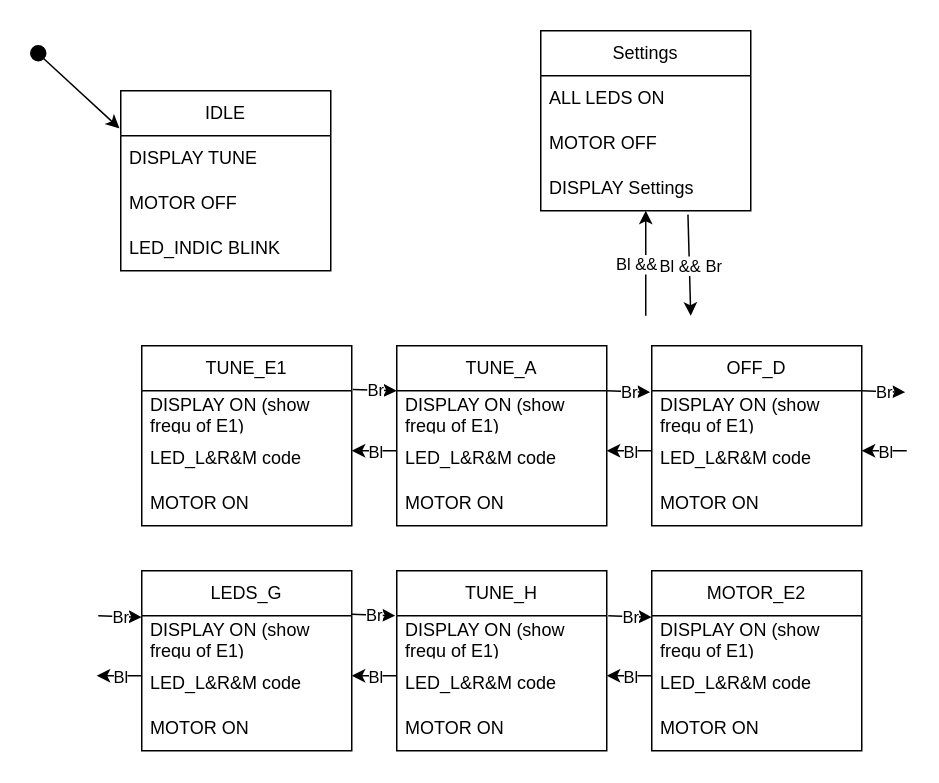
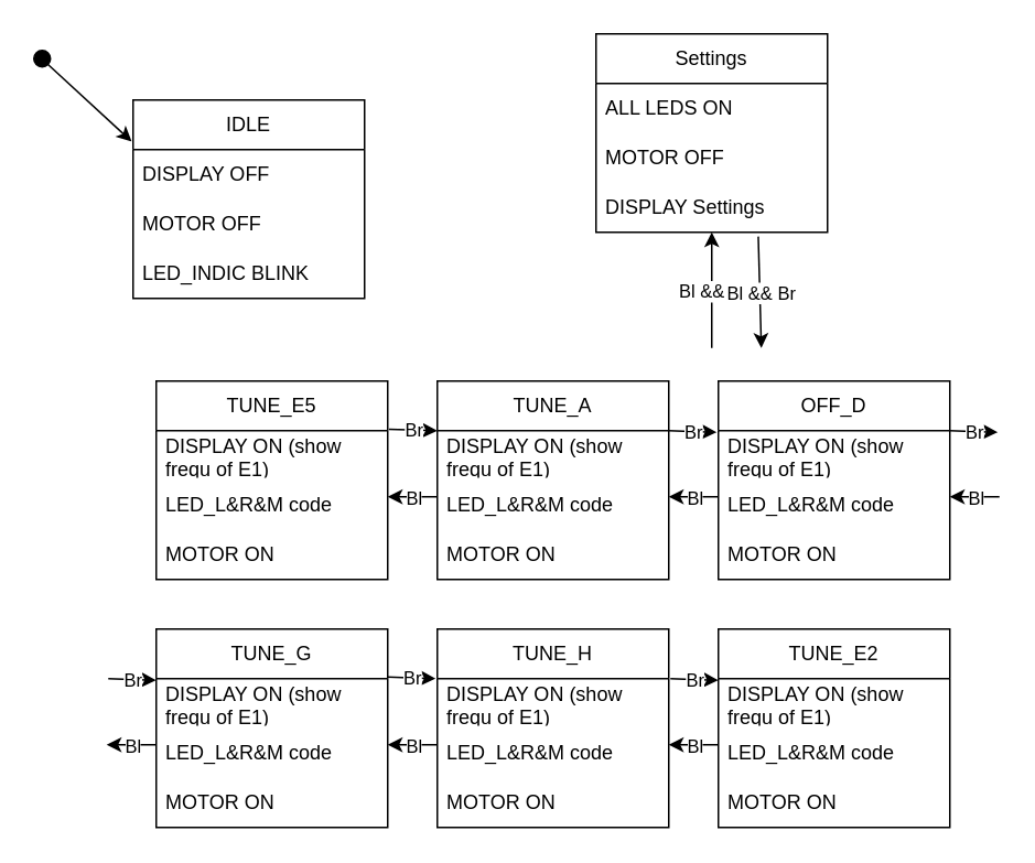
  <mxCell id="0" />
  <mxCell id="1" parent="0" />
  <mxCell id="2" value="" style="endArrow=classic;html=1;rounded=0;entryX=0;entryY=0;entryDx=0;entryDy=0;exitX=1;exitY=1;exitDx=0;exitDy=0;" edge="1" parent="1" source="3"><mxGeometry relative="1" as="geometry"><mxPoint x="40" y="50" as="sourcePoint" /><mxPoint x="79.111" y="85.048" as="targetPoint" /></mxGeometry></mxCell>
  <mxCell id="3" value="" style="ellipse;whiteSpace=wrap;html=1;fillColor=#000000;" vertex="1" parent="1"><mxGeometry x="20" y="30" width="10" height="10" as="geometry" /></mxCell>
  <mxCell id="4" value="IDLE" style="swimlane;fontStyle=0;childLayout=stackLayout;horizontal=1;startSize=30;horizontalStack=0;resizeParent=1;resizeParentMax=0;resizeLast=0;collapsible=1;marginBottom=0;whiteSpace=wrap;html=1;" vertex="1" parent="1"><mxGeometry x="80" y="60" width="140" height="120" as="geometry" /></mxCell>
- <mxCell id="5" value="DISPLAY TUNE" style="text;strokeColor=none;fillColor=none;align=left;verticalAlign=middle;spacingLeft=4;spacingRight=4;overflow=hidden;points=[[0,0.5],[1,0.5]];portConstraint=eastwest;rotatable=0;whiteSpace=wrap;html=1;" vertex="1" parent="4"><mxGeometry y="30" width="140" height="30" as="geometry" /></mxCell>
+ <mxCell id="5" value="DISPLAY OFF" style="text;strokeColor=none;fillColor=none;align=left;verticalAlign=middle;spacingLeft=4;spacingRight=4;overflow=hidden;points=[[0,0.5],[1,0.5]];portConstraint=eastwest;rotatable=0;whiteSpace=wrap;html=1;" vertex="1" parent="4"><mxGeometry y="30" width="140" height="30" as="geometry" /></mxCell>
  <mxCell id="6" value="MOTOR OFF" style="text;strokeColor=none;fillColor=none;align=left;verticalAlign=middle;spacingLeft=4;spacingRight=4;overflow=hidden;points=[[0,0.5],[1,0.5]];portConstraint=eastwest;rotatable=0;whiteSpace=wrap;html=1;" vertex="1" parent="4"><mxGeometry y="60" width="140" height="30" as="geometry" /></mxCell>
  <mxCell id="7" value="LED_INDIC BLINK" style="text;strokeColor=none;fillColor=none;align=left;verticalAlign=middle;spacingLeft=4;spacingRight=4;overflow=hidden;points=[[0,0.5],[1,0.5]];portConstraint=eastwest;rotatable=0;whiteSpace=wrap;html=1;" vertex="1" parent="4"><mxGeometry y="90" width="140" height="30" as="geometry" /></mxCell>
- <mxCell id="8" value="TUNE_E1" style="swimlane;fontStyle=0;childLayout=stackLayout;horizontal=1;startSize=30;horizontalStack=0;resizeParent=1;resizeParentMax=0;resizeLast=0;collapsible=1;marginBottom=0;whiteSpace=wrap;html=1;" vertex="1" parent="1"><mxGeometry x="94" y="230" width="140" height="120" as="geometry" /></mxCell>
+ <mxCell id="8" value="TUNE_E5" style="swimlane;fontStyle=0;childLayout=stackLayout;horizontal=1;startSize=30;horizontalStack=0;resizeParent=1;resizeParentMax=0;resizeLast=0;collapsible=1;marginBottom=0;whiteSpace=wrap;html=1;" vertex="1" parent="1"><mxGeometry x="94" y="230" width="140" height="120" as="geometry" /></mxCell>
  <mxCell id="9" value="DISPLAY ON (show frequ of E1)" style="text;strokeColor=none;fillColor=none;align=left;verticalAlign=middle;spacingLeft=4;spacingRight=4;overflow=hidden;points=[[0,0.5],[1,0.5]];portConstraint=eastwest;rotatable=0;whiteSpace=wrap;html=1;" vertex="1" parent="8"><mxGeometry y="30" width="140" height="30" as="geometry" /></mxCell>
  <mxCell id="10" value="LED_L&amp;amp;R&amp;amp;M code" style="text;strokeColor=none;fillColor=none;align=left;verticalAlign=middle;spacingLeft=4;spacingRight=4;overflow=hidden;points=[[0,0.5],[1,0.5]];portConstraint=eastwest;rotatable=0;whiteSpace=wrap;html=1;" vertex="1" parent="8"><mxGeometry y="60" width="140" height="30" as="geometry" /></mxCell>
  <mxCell id="11" value="MOTOR ON" style="text;strokeColor=none;fillColor=none;align=left;verticalAlign=middle;spacingLeft=4;spacingRight=4;overflow=hidden;points=[[0,0.5],[1,0.5]];portConstraint=eastwest;rotatable=0;whiteSpace=wrap;html=1;" vertex="1" parent="8"><mxGeometry y="90" width="140" height="30" as="geometry" /></mxCell>
  <mxCell id="12" value="TUNE_A" style="swimlane;fontStyle=0;childLayout=stackLayout;horizontal=1;startSize=30;horizontalStack=0;resizeParent=1;resizeParentMax=0;resizeLast=0;collapsible=1;marginBottom=0;whiteSpace=wrap;html=1;" vertex="1" parent="1"><mxGeometry x="264" y="230" width="140" height="120" as="geometry"><mxRectangle x="344" y="380" width="90" height="30" as="alternateBounds" /></mxGeometry></mxCell>
  <mxCell id="13" value="DISPLAY ON (show frequ of E1)" style="text;strokeColor=none;fillColor=none;align=left;verticalAlign=middle;spacingLeft=4;spacingRight=4;overflow=hidden;points=[[0,0.5],[1,0.5]];portConstraint=eastwest;rotatable=0;whiteSpace=wrap;html=1;" vertex="1" parent="12"><mxGeometry y="30" width="140" height="30" as="geometry" /></mxCell>
  <mxCell id="14" value="LED_L&amp;amp;R&amp;amp;M code" style="text;strokeColor=none;fillColor=none;align=left;verticalAlign=middle;spacingLeft=4;spacingRight=4;overflow=hidden;points=[[0,0.5],[1,0.5]];portConstraint=eastwest;rotatable=0;whiteSpace=wrap;html=1;" vertex="1" parent="12"><mxGeometry y="60" width="140" height="30" as="geometry" /></mxCell>
  <mxCell id="15" value="MOTOR ON" style="text;strokeColor=none;fillColor=none;align=left;verticalAlign=middle;spacingLeft=4;spacingRight=4;overflow=hidden;points=[[0,0.5],[1,0.5]];portConstraint=eastwest;rotatable=0;whiteSpace=wrap;html=1;" vertex="1" parent="12"><mxGeometry y="90" width="140" height="30" as="geometry" /></mxCell>
  <mxCell id="16" value="OFF_D" style="swimlane;fontStyle=0;childLayout=stackLayout;horizontal=1;startSize=30;horizontalStack=0;resizeParent=1;resizeParentMax=0;resizeLast=0;collapsible=1;marginBottom=0;whiteSpace=wrap;html=1;" vertex="1" parent="1"><mxGeometry x="434" y="230" width="140" height="120" as="geometry" /></mxCell>
  <mxCell id="17" value="DISPLAY ON (show frequ of E1)" style="text;strokeColor=none;fillColor=none;align=left;verticalAlign=middle;spacingLeft=4;spacingRight=4;overflow=hidden;points=[[0,0.5],[1,0.5]];portConstraint=eastwest;rotatable=0;whiteSpace=wrap;html=1;" vertex="1" parent="16"><mxGeometry y="30" width="140" height="30" as="geometry" /></mxCell>
  <mxCell id="18" value="LED_L&amp;amp;R&amp;amp;M code" style="text;strokeColor=none;fillColor=none;align=left;verticalAlign=middle;spacingLeft=4;spacingRight=4;overflow=hidden;points=[[0,0.5],[1,0.5]];portConstraint=eastwest;rotatable=0;whiteSpace=wrap;html=1;" vertex="1" parent="16"><mxGeometry y="60" width="140" height="30" as="geometry" /></mxCell>
  <mxCell id="19" value="MOTOR ON" style="text;strokeColor=none;fillColor=none;align=left;verticalAlign=middle;spacingLeft=4;spacingRight=4;overflow=hidden;points=[[0,0.5],[1,0.5]];portConstraint=eastwest;rotatable=0;whiteSpace=wrap;html=1;" vertex="1" parent="16"><mxGeometry y="90" width="140" height="30" as="geometry" /></mxCell>
- <mxCell id="20" value="LEDS_G" style="swimlane;fontStyle=0;childLayout=stackLayout;horizontal=1;startSize=30;horizontalStack=0;resizeParent=1;resizeParentMax=0;resizeLast=0;collapsible=1;marginBottom=0;whiteSpace=wrap;html=1;" vertex="1" parent="1"><mxGeometry x="94" y="380" width="140" height="120" as="geometry" /></mxCell>
+ <mxCell id="20" value="TUNE_G" style="swimlane;fontStyle=0;childLayout=stackLayout;horizontal=1;startSize=30;horizontalStack=0;resizeParent=1;resizeParentMax=0;resizeLast=0;collapsible=1;marginBottom=0;whiteSpace=wrap;html=1;" vertex="1" parent="1"><mxGeometry x="94" y="380" width="140" height="120" as="geometry" /></mxCell>
  <mxCell id="21" value="DISPLAY ON (show frequ of E1)" style="text;strokeColor=none;fillColor=none;align=left;verticalAlign=middle;spacingLeft=4;spacingRight=4;overflow=hidden;points=[[0,0.5],[1,0.5]];portConstraint=eastwest;rotatable=0;whiteSpace=wrap;html=1;" vertex="1" parent="20"><mxGeometry y="30" width="140" height="30" as="geometry" /></mxCell>
  <mxCell id="22" value="LED_L&amp;amp;R&amp;amp;M code" style="text;strokeColor=none;fillColor=none;align=left;verticalAlign=middle;spacingLeft=4;spacingRight=4;overflow=hidden;points=[[0,0.5],[1,0.5]];portConstraint=eastwest;rotatable=0;whiteSpace=wrap;html=1;" vertex="1" parent="20"><mxGeometry y="60" width="140" height="30" as="geometry" /></mxCell>
  <mxCell id="23" value="MOTOR ON" style="text;strokeColor=none;fillColor=none;align=left;verticalAlign=middle;spacingLeft=4;spacingRight=4;overflow=hidden;points=[[0,0.5],[1,0.5]];portConstraint=eastwest;rotatable=0;whiteSpace=wrap;html=1;" vertex="1" parent="20"><mxGeometry y="90" width="140" height="30" as="geometry" /></mxCell>
  <mxCell id="24" value="TUNE_H" style="swimlane;fontStyle=0;childLayout=stackLayout;horizontal=1;startSize=30;horizontalStack=0;resizeParent=1;resizeParentMax=0;resizeLast=0;collapsible=1;marginBottom=0;whiteSpace=wrap;html=1;" vertex="1" parent="1"><mxGeometry x="264" y="380" width="140" height="120" as="geometry" /></mxCell>
  <mxCell id="25" value="DISPLAY ON (show frequ of E1)" style="text;strokeColor=none;fillColor=none;align=left;verticalAlign=middle;spacingLeft=4;spacingRight=4;overflow=hidden;points=[[0,0.5],[1,0.5]];portConstraint=eastwest;rotatable=0;whiteSpace=wrap;html=1;" vertex="1" parent="24"><mxGeometry y="30" width="140" height="30" as="geometry" /></mxCell>
  <mxCell id="26" value="LED_L&amp;amp;R&amp;amp;M code" style="text;strokeColor=none;fillColor=none;align=left;verticalAlign=middle;spacingLeft=4;spacingRight=4;overflow=hidden;points=[[0,0.5],[1,0.5]];portConstraint=eastwest;rotatable=0;whiteSpace=wrap;html=1;" vertex="1" parent="24"><mxGeometry y="60" width="140" height="30" as="geometry" /></mxCell>
  <mxCell id="27" value="MOTOR ON" style="text;strokeColor=none;fillColor=none;align=left;verticalAlign=middle;spacingLeft=4;spacingRight=4;overflow=hidden;points=[[0,0.5],[1,0.5]];portConstraint=eastwest;rotatable=0;whiteSpace=wrap;html=1;" vertex="1" parent="24"><mxGeometry y="90" width="140" height="30" as="geometry" /></mxCell>
- <mxCell id="28" value="MOTOR_E2" style="swimlane;fontStyle=0;childLayout=stackLayout;horizontal=1;startSize=30;horizontalStack=0;resizeParent=1;resizeParentMax=0;resizeLast=0;collapsible=1;marginBottom=0;whiteSpace=wrap;html=1;" vertex="1" parent="1"><mxGeometry x="434" y="380" width="140" height="120" as="geometry" /></mxCell>
+ <mxCell id="28" value="TUNE_E2" style="swimlane;fontStyle=0;childLayout=stackLayout;horizontal=1;startSize=30;horizontalStack=0;resizeParent=1;resizeParentMax=0;resizeLast=0;collapsible=1;marginBottom=0;whiteSpace=wrap;html=1;" vertex="1" parent="1"><mxGeometry x="434" y="380" width="140" height="120" as="geometry" /></mxCell>
  <mxCell id="29" value="DISPLAY ON (show frequ of E1)" style="text;strokeColor=none;fillColor=none;align=left;verticalAlign=middle;spacingLeft=4;spacingRight=4;overflow=hidden;points=[[0,0.5],[1,0.5]];portConstraint=eastwest;rotatable=0;whiteSpace=wrap;html=1;" vertex="1" parent="28"><mxGeometry y="30" width="140" height="30" as="geometry" /></mxCell>
  <mxCell id="30" value="LED_L&amp;amp;R&amp;amp;M code" style="text;strokeColor=none;fillColor=none;align=left;verticalAlign=middle;spacingLeft=4;spacingRight=4;overflow=hidden;points=[[0,0.5],[1,0.5]];portConstraint=eastwest;rotatable=0;whiteSpace=wrap;html=1;" vertex="1" parent="28"><mxGeometry y="60" width="140" height="30" as="geometry" /></mxCell>
  <mxCell id="31" value="MOTOR ON" style="text;strokeColor=none;fillColor=none;align=left;verticalAlign=middle;spacingLeft=4;spacingRight=4;overflow=hidden;points=[[0,0.5],[1,0.5]];portConstraint=eastwest;rotatable=0;whiteSpace=wrap;html=1;" vertex="1" parent="28"><mxGeometry y="90" width="140" height="30" as="geometry" /></mxCell>
  <mxCell id="32" value="Br" style="endArrow=classic;html=1;rounded=0;entryX=0;entryY=0.25;entryDx=0;entryDy=0;exitX=1.005;exitY=-0.029;exitDx=0;exitDy=0;exitPerimeter=0;" edge="1" parent="1" source="9" target="12"><mxGeometry relative="1" as="geometry"><mxPoint x="10" y="300" as="sourcePoint" /><mxPoint x="70" y="300" as="targetPoint" /></mxGeometry></mxCell>
  <mxCell id="33" value="Br" style="edgeLabel;resizable=0;html=1;;align=center;verticalAlign=middle;" connectable="0" vertex="1" parent="32"><mxGeometry relative="1" as="geometry" /></mxCell>
  <mxCell id="34" value="Br" style="endArrow=classic;html=1;rounded=0;entryX=0;entryY=0.25;entryDx=0;entryDy=0;exitX=1.005;exitY=-0.029;exitDx=0;exitDy=0;exitPerimeter=0;" edge="1" parent="1"><mxGeometry relative="1" as="geometry"><mxPoint x="404" y="260" as="sourcePoint" /><mxPoint x="433" y="261" as="targetPoint" /></mxGeometry></mxCell>
  <mxCell id="35" value="Br" style="edgeLabel;resizable=0;html=1;;align=center;verticalAlign=middle;" connectable="0" vertex="1" parent="34"><mxGeometry relative="1" as="geometry" /></mxCell>
  <mxCell id="36" value="Br" style="endArrow=classic;html=1;rounded=0;entryX=0;entryY=0.25;entryDx=0;entryDy=0;exitX=1.005;exitY=-0.029;exitDx=0;exitDy=0;exitPerimeter=0;" edge="1" parent="1"><mxGeometry relative="1" as="geometry"><mxPoint x="234" y="409" as="sourcePoint" /><mxPoint x="263" y="410" as="targetPoint" /></mxGeometry></mxCell>
  <mxCell id="37" value="Br" style="edgeLabel;resizable=0;html=1;;align=center;verticalAlign=middle;" connectable="0" vertex="1" parent="36"><mxGeometry relative="1" as="geometry" /></mxCell>
  <mxCell id="38" value="Br" style="endArrow=classic;html=1;rounded=0;entryX=0;entryY=0.25;entryDx=0;entryDy=0;exitX=1.005;exitY=-0.029;exitDx=0;exitDy=0;exitPerimeter=0;" edge="1" parent="1"><mxGeometry relative="1" as="geometry"><mxPoint x="405" y="410" as="sourcePoint" /><mxPoint x="434" y="411" as="targetPoint" /></mxGeometry></mxCell>
  <mxCell id="39" value="Br" style="edgeLabel;resizable=0;html=1;;align=center;verticalAlign=middle;" connectable="0" vertex="1" parent="38"><mxGeometry relative="1" as="geometry" /></mxCell>
  <mxCell id="40" value="Br" style="endArrow=classic;html=1;rounded=0;entryX=0;entryY=0.25;entryDx=0;entryDy=0;exitX=1.005;exitY=-0.029;exitDx=0;exitDy=0;exitPerimeter=0;" edge="1" parent="1"><mxGeometry relative="1" as="geometry"><mxPoint x="65" y="410" as="sourcePoint" /><mxPoint x="94" y="411" as="targetPoint" /></mxGeometry></mxCell>
  <mxCell id="41" value="Br" style="edgeLabel;resizable=0;html=1;;align=center;verticalAlign=middle;" connectable="0" vertex="1" parent="40"><mxGeometry relative="1" as="geometry" /></mxCell>
  <mxCell id="42" value="Br" style="endArrow=classic;html=1;rounded=0;entryX=0;entryY=0.25;entryDx=0;entryDy=0;exitX=1.005;exitY=-0.029;exitDx=0;exitDy=0;exitPerimeter=0;" edge="1" parent="1"><mxGeometry relative="1" as="geometry"><mxPoint x="574" y="260" as="sourcePoint" /><mxPoint x="603" y="261" as="targetPoint" /></mxGeometry></mxCell>
  <mxCell id="43" value="Br" style="edgeLabel;resizable=0;html=1;;align=center;verticalAlign=middle;" connectable="0" vertex="1" parent="42"><mxGeometry relative="1" as="geometry" /></mxCell>
  <mxCell id="44" value="" style="endArrow=classic;html=1;rounded=0;" edge="1" parent="1"><mxGeometry relative="1" as="geometry"><mxPoint x="434" y="450" as="sourcePoint" /><mxPoint x="404" y="450" as="targetPoint" /></mxGeometry></mxCell>
  <mxCell id="45" value="Bl" style="edgeLabel;resizable=0;html=1;;align=center;verticalAlign=middle;" connectable="0" vertex="1" parent="44"><mxGeometry relative="1" as="geometry" /></mxCell>
  <mxCell id="46" value="" style="endArrow=classic;html=1;rounded=0;" edge="1" parent="1"><mxGeometry relative="1" as="geometry"><mxPoint x="264" y="450" as="sourcePoint" /><mxPoint x="234" y="450" as="targetPoint" /></mxGeometry></mxCell>
  <mxCell id="47" value="Bl" style="edgeLabel;resizable=0;html=1;;align=center;verticalAlign=middle;" connectable="0" vertex="1" parent="46"><mxGeometry relative="1" as="geometry" /></mxCell>
  <mxCell id="48" value="" style="endArrow=classic;html=1;rounded=0;" edge="1" parent="1"><mxGeometry relative="1" as="geometry"><mxPoint x="94" y="450" as="sourcePoint" /><mxPoint x="64" y="450" as="targetPoint" /></mxGeometry></mxCell>
  <mxCell id="49" value="Bl" style="edgeLabel;resizable=0;html=1;;align=center;verticalAlign=middle;" connectable="0" vertex="1" parent="48"><mxGeometry relative="1" as="geometry" /></mxCell>
  <mxCell id="50" value="" style="endArrow=classic;html=1;rounded=0;" edge="1" parent="1"><mxGeometry relative="1" as="geometry"><mxPoint x="604" y="300" as="sourcePoint" /><mxPoint x="574" y="300" as="targetPoint" /></mxGeometry></mxCell>
  <mxCell id="51" value="Bl" style="edgeLabel;resizable=0;html=1;;align=center;verticalAlign=middle;" connectable="0" vertex="1" parent="50"><mxGeometry relative="1" as="geometry" /></mxCell>
  <mxCell id="52" value="" style="endArrow=classic;html=1;rounded=0;" edge="1" parent="1"><mxGeometry relative="1" as="geometry"><mxPoint x="434" y="300" as="sourcePoint" /><mxPoint x="404" y="300" as="targetPoint" /></mxGeometry></mxCell>
  <mxCell id="53" value="Bl" style="edgeLabel;resizable=0;html=1;;align=center;verticalAlign=middle;" connectable="0" vertex="1" parent="52"><mxGeometry relative="1" as="geometry" /></mxCell>
  <mxCell id="54" value="" style="endArrow=classic;html=1;rounded=0;" edge="1" parent="1"><mxGeometry relative="1" as="geometry"><mxPoint x="264" y="300" as="sourcePoint" /><mxPoint x="234" y="300" as="targetPoint" /></mxGeometry></mxCell>
  <mxCell id="55" value="Bl" style="edgeLabel;resizable=0;html=1;;align=center;verticalAlign=middle;" connectable="0" vertex="1" parent="54"><mxGeometry relative="1" as="geometry" /></mxCell>
  <mxCell id="56" value="" style="endArrow=classic;html=1;rounded=0;" edge="1" parent="1" target="58"><mxGeometry relative="1" as="geometry"><mxPoint x="430" y="210" as="sourcePoint" /><mxPoint x="360" y="140" as="targetPoint" /></mxGeometry></mxCell>
  <mxCell id="57" value="Bl &amp;amp;&amp;amp; Br" style="edgeLabel;resizable=0;html=1;;align=center;verticalAlign=middle;" connectable="0" vertex="1" parent="56"><mxGeometry relative="1" as="geometry" /></mxCell>
  <mxCell id="58" value="Settings" style="swimlane;fontStyle=0;childLayout=stackLayout;horizontal=1;startSize=30;horizontalStack=0;resizeParent=1;resizeParentMax=0;resizeLast=0;collapsible=1;marginBottom=0;whiteSpace=wrap;html=1;" vertex="1" parent="1"><mxGeometry x="360" y="20" width="140" height="120" as="geometry" /></mxCell>
  <mxCell id="59" value="ALL LEDS ON" style="text;strokeColor=none;fillColor=none;align=left;verticalAlign=middle;spacingLeft=4;spacingRight=4;overflow=hidden;points=[[0,0.5],[1,0.5]];portConstraint=eastwest;rotatable=0;whiteSpace=wrap;html=1;" vertex="1" parent="58"><mxGeometry y="30" width="140" height="30" as="geometry" /></mxCell>
  <mxCell id="60" value="MOTOR OFF" style="text;strokeColor=none;fillColor=none;align=left;verticalAlign=middle;spacingLeft=4;spacingRight=4;overflow=hidden;points=[[0,0.5],[1,0.5]];portConstraint=eastwest;rotatable=0;whiteSpace=wrap;html=1;" vertex="1" parent="58"><mxGeometry y="60" width="140" height="30" as="geometry" /></mxCell>
  <mxCell id="61" value="DISPLAY Settings" style="text;strokeColor=none;fillColor=none;align=left;verticalAlign=middle;spacingLeft=4;spacingRight=4;overflow=hidden;points=[[0,0.5],[1,0.5]];portConstraint=eastwest;rotatable=0;whiteSpace=wrap;html=1;" vertex="1" parent="58"><mxGeometry y="90" width="140" height="30" as="geometry" /></mxCell>
  <mxCell id="62" value="" style="endArrow=classic;html=1;rounded=0;exitX=0.701;exitY=1.086;exitDx=0;exitDy=0;exitPerimeter=0;" edge="1" parent="1" source="61"><mxGeometry relative="1" as="geometry"><mxPoint x="310" y="250" as="sourcePoint" /><mxPoint x="460" y="210" as="targetPoint" /></mxGeometry></mxCell>
  <mxCell id="63" value="Bl &amp;amp;&amp;amp; Br" style="edgeLabel;resizable=0;html=1;;align=center;verticalAlign=middle;" connectable="0" vertex="1" parent="62"><mxGeometry relative="1" as="geometry" /></mxCell>
